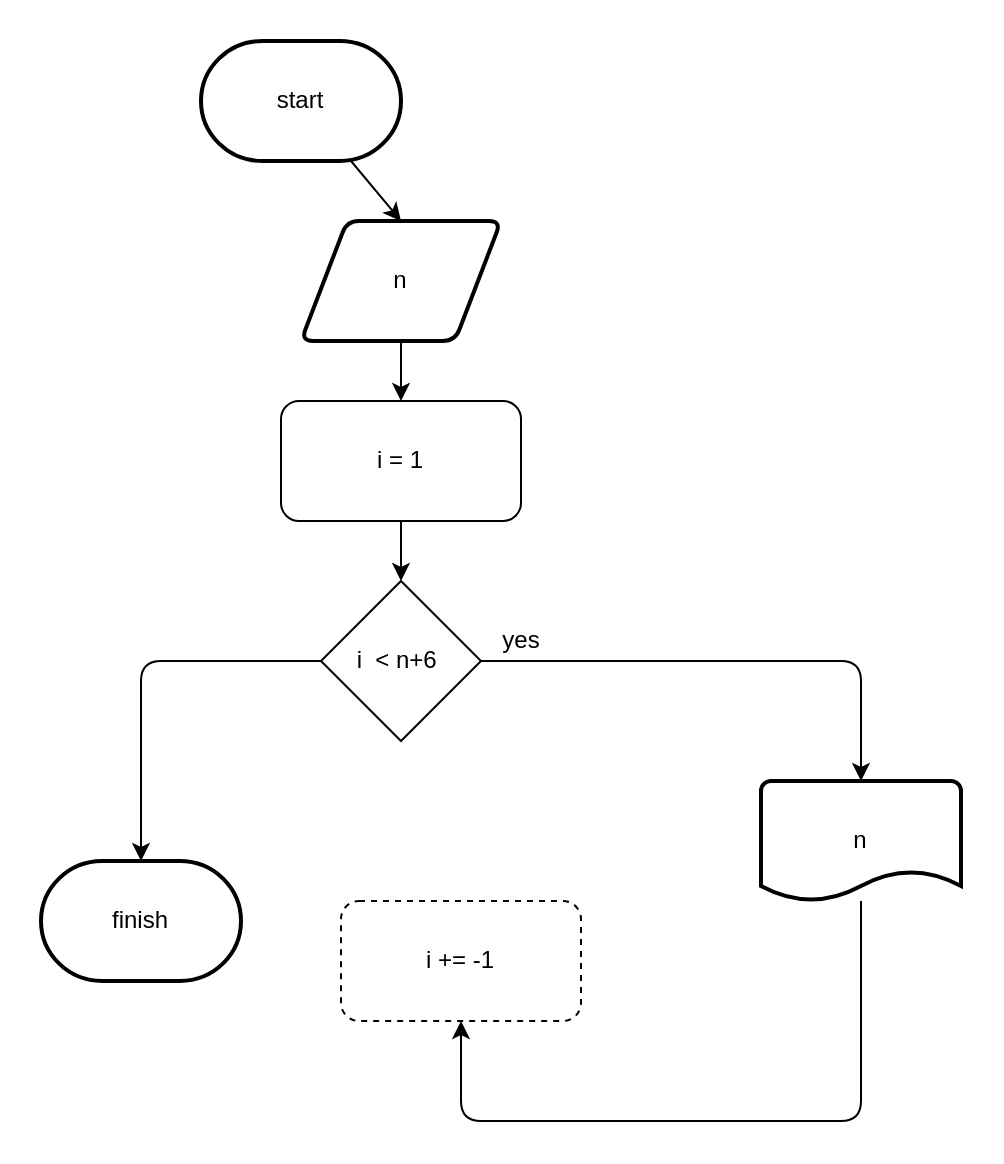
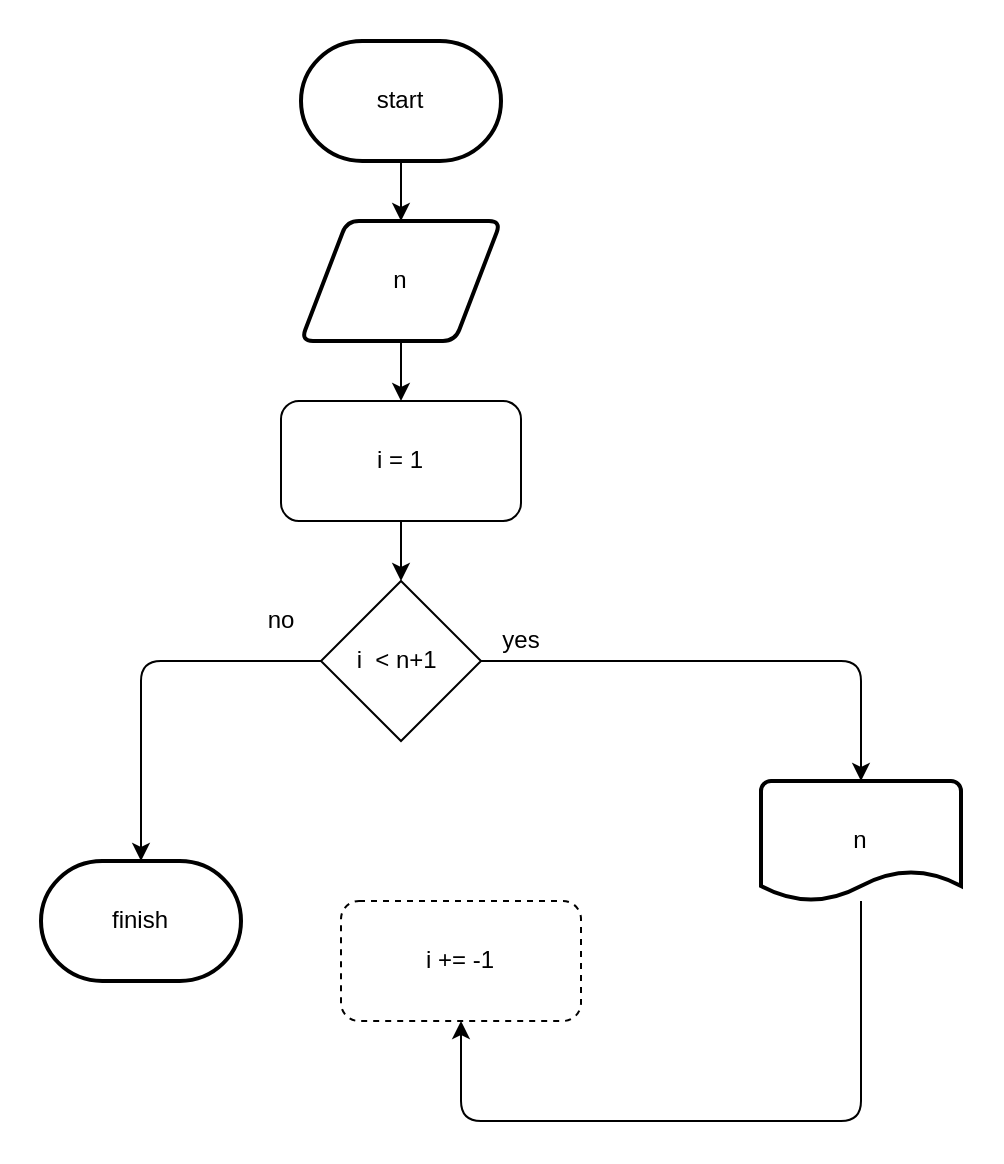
  <mxCell id="0" />
  <mxCell id="1" parent="0" />
  <mxCell id="2" style="edgeStyle=none;html=1;" parent="1" source="3" edge="1"><mxGeometry relative="1" as="geometry"><mxPoint x="200" y="110" as="targetPoint" /></mxGeometry></mxCell>
- <mxCell id="3" value="start" style="strokeWidth=2;html=1;shape=mxgraph.flowchart.terminator;whiteSpace=wrap;" parent="1" vertex="1"><mxGeometry x="100" y="20" width="100" height="60" as="geometry" /></mxCell>
+ <mxCell id="3" value="start" style="strokeWidth=2;html=1;shape=mxgraph.flowchart.terminator;whiteSpace=wrap;" parent="1" vertex="1"><mxGeometry x="150" y="20" width="100" height="60" as="geometry" /></mxCell>
  <mxCell id="4" style="edgeStyle=none;html=1;" edge="1" parent="1" source="5"><mxGeometry relative="1" as="geometry"><mxPoint x="200" y="200" as="targetPoint" /></mxGeometry></mxCell>
  <mxCell id="5" value="n" style="shape=parallelogram;html=1;strokeWidth=2;perimeter=parallelogramPerimeter;whiteSpace=wrap;rounded=1;arcSize=12;size=0.23;" vertex="1" parent="1"><mxGeometry x="150" y="110" width="100" height="60" as="geometry" /></mxCell>
  <mxCell id="6" style="edgeStyle=none;html=1;" edge="1" parent="1" source="7"><mxGeometry relative="1" as="geometry"><mxPoint x="200" y="290" as="targetPoint" /></mxGeometry></mxCell>
  <mxCell id="7" value="i = 1" style="rounded=1;whiteSpace=wrap;html=1;" vertex="1" parent="1"><mxGeometry x="140" y="200" width="120" height="60" as="geometry" /></mxCell>
  <mxCell id="8" style="edgeStyle=none;html=1;" edge="1" parent="1" source="10"><mxGeometry relative="1" as="geometry"><mxPoint x="430" y="390" as="targetPoint" /><Array as="points"><mxPoint x="400" y="330" /><mxPoint x="430" y="330" /></Array></mxGeometry></mxCell>
  <mxCell id="9" style="edgeStyle=none;html=1;" edge="1" parent="1" source="10"><mxGeometry relative="1" as="geometry"><mxPoint x="70" y="430" as="targetPoint" /><Array as="points"><mxPoint x="70" y="330" /></Array></mxGeometry></mxCell>
- <mxCell id="10" value="i&amp;nbsp; &amp;lt; n+6&amp;nbsp;" style="rhombus;whiteSpace=wrap;html=1;" vertex="1" parent="1"><mxGeometry x="160" y="290" width="80" height="80" as="geometry" /></mxCell>
+ <mxCell id="10" value="i&amp;nbsp; &amp;lt; n+1&amp;nbsp;" style="rhombus;whiteSpace=wrap;html=1;" vertex="1" parent="1"><mxGeometry x="160" y="290" width="80" height="80" as="geometry" /></mxCell>
+ <mxCell id="11" value="no" style="text;html=1;align=center;verticalAlign=middle;resizable=0;points=[];autosize=1;strokeColor=none;fillColor=none;" vertex="1" parent="1"><mxGeometry x="125" y="300" width="30" height="20" as="geometry" /></mxCell>
  <mxCell id="12" value="yes" style="text;html=1;align=center;verticalAlign=middle;resizable=0;points=[];autosize=1;strokeColor=none;fillColor=none;" vertex="1" parent="1"><mxGeometry x="245" y="310" width="30" height="20" as="geometry" /></mxCell>
  <mxCell id="13" value="finish" style="strokeWidth=2;html=1;shape=mxgraph.flowchart.terminator;whiteSpace=wrap;" vertex="1" parent="1"><mxGeometry x="20" y="430" width="100" height="60" as="geometry" /></mxCell>
  <mxCell id="14" style="edgeStyle=none;html=1;entryX=0.5;entryY=1;entryDx=0;entryDy=0;" edge="1" parent="1" source="15" target="16"><mxGeometry relative="1" as="geometry"><mxPoint x="210" y="560" as="targetPoint" /><Array as="points"><mxPoint x="430" y="560" /><mxPoint x="230" y="560" /></Array></mxGeometry></mxCell>
  <mxCell id="15" value="n" style="strokeWidth=2;html=1;shape=mxgraph.flowchart.document2;whiteSpace=wrap;size=0.25;" vertex="1" parent="1"><mxGeometry x="380" y="390" width="100" height="60" as="geometry" /></mxCell>
  <mxCell id="16" value="i += -1" style="rounded=1;whiteSpace=wrap;html=1;dashed=1;" vertex="1" parent="1"><mxGeometry x="170" y="450" width="120" height="60" as="geometry" /></mxCell>
